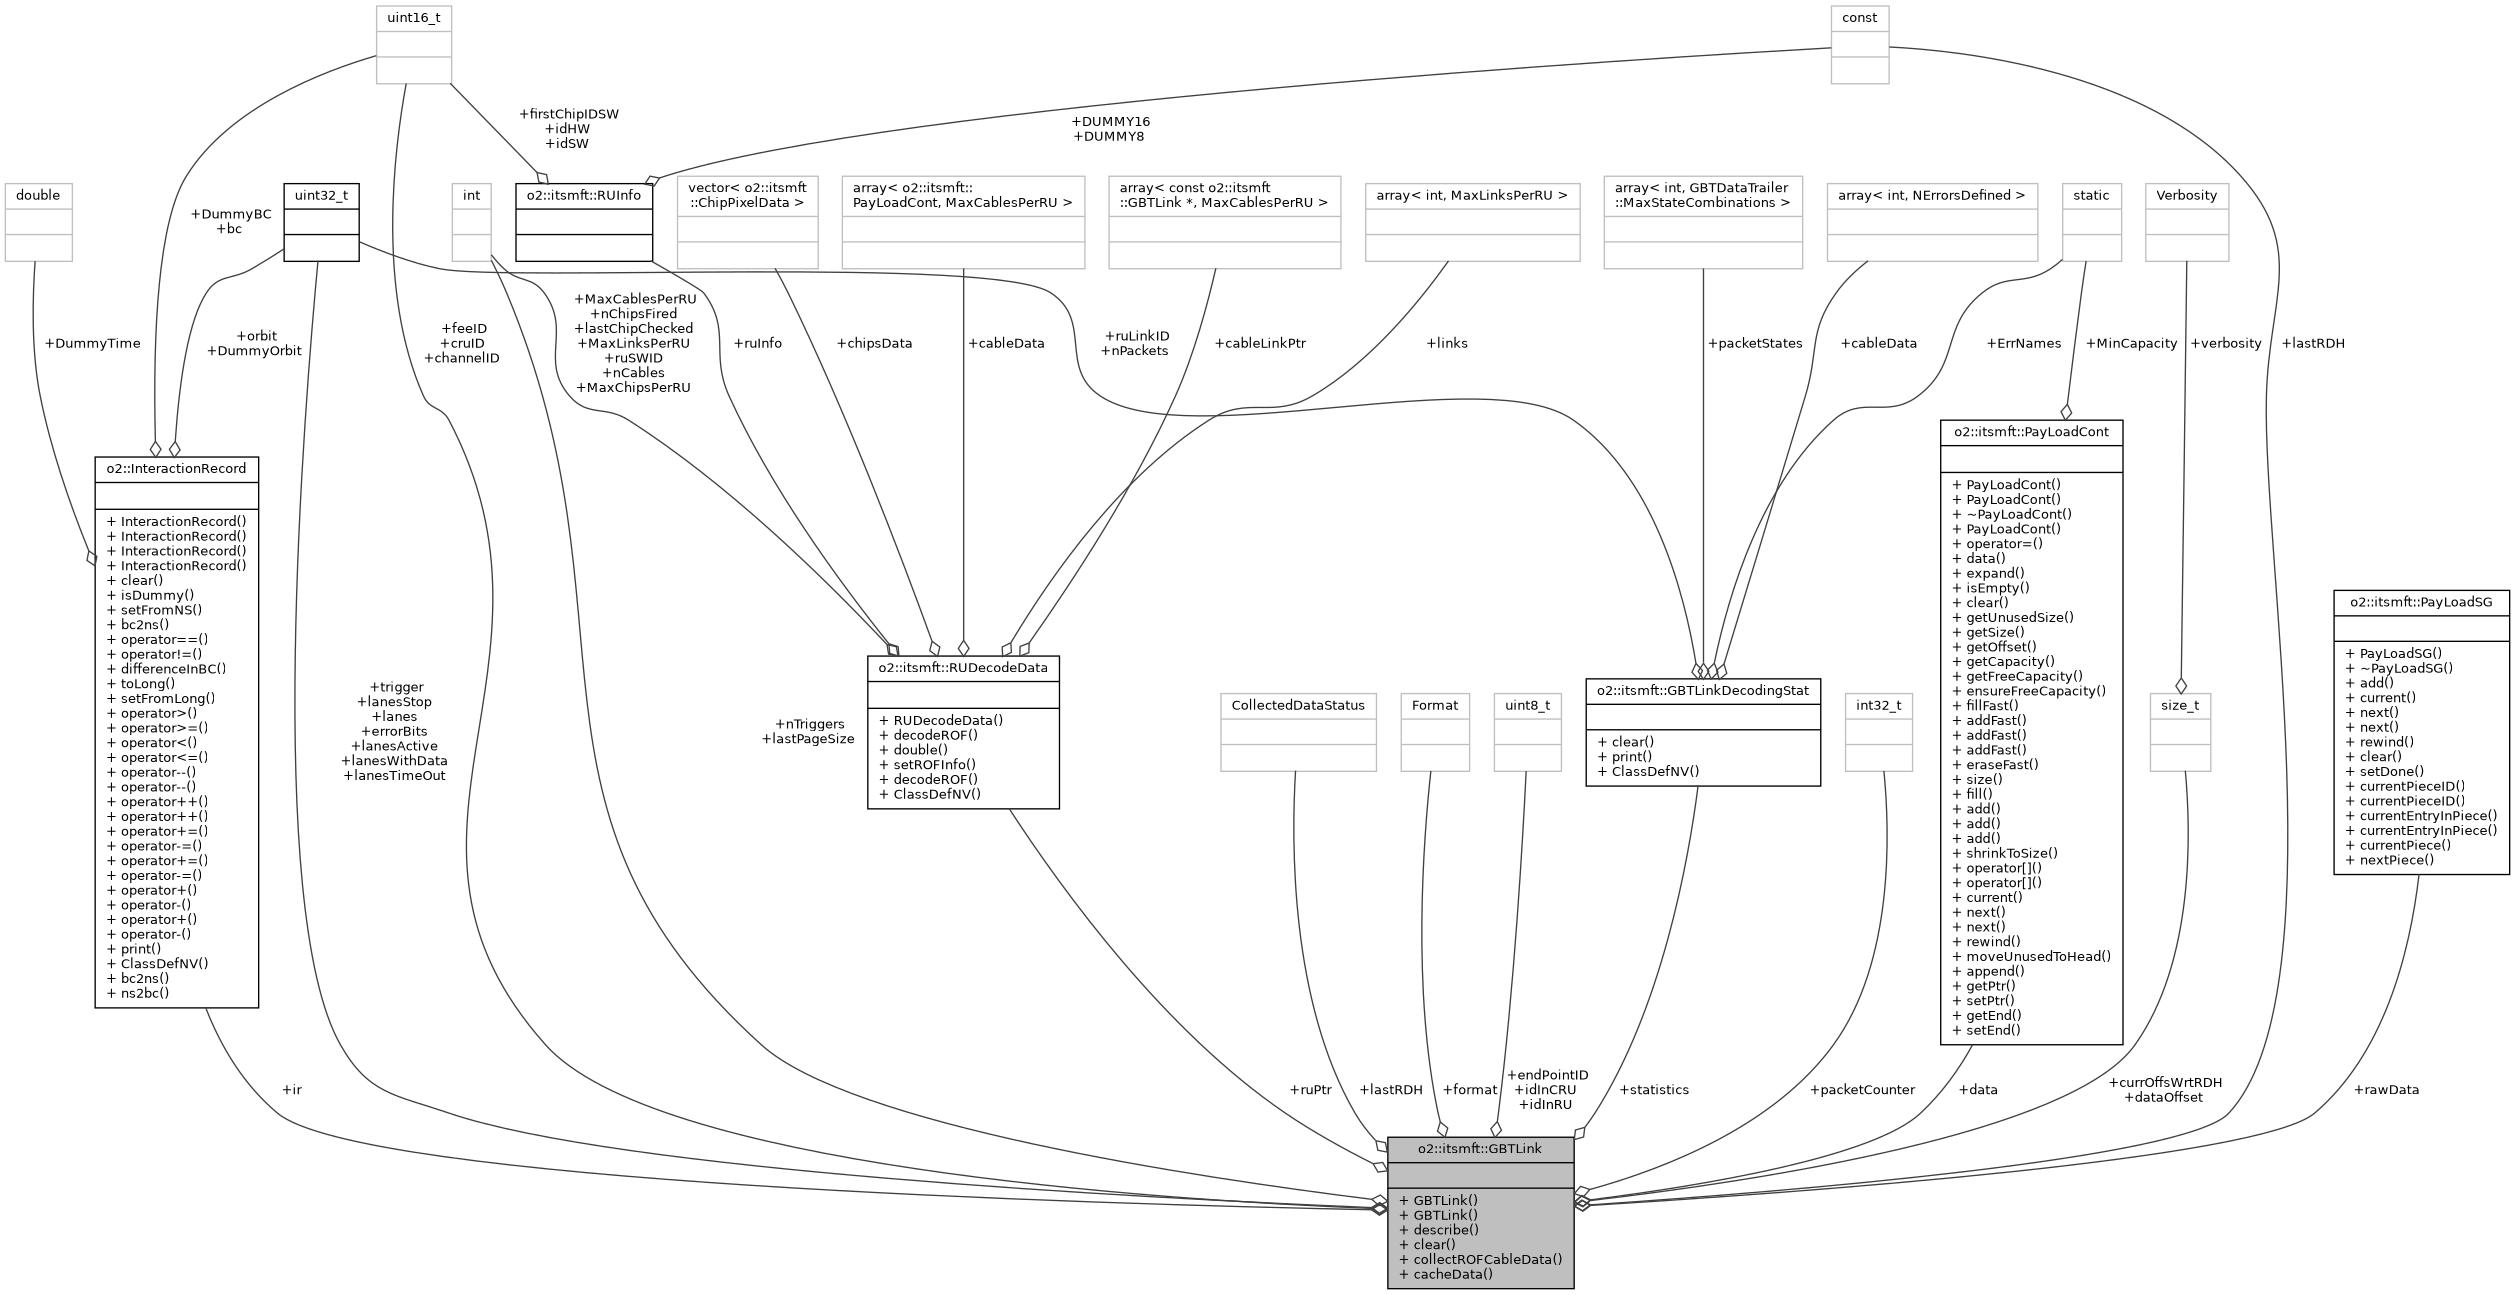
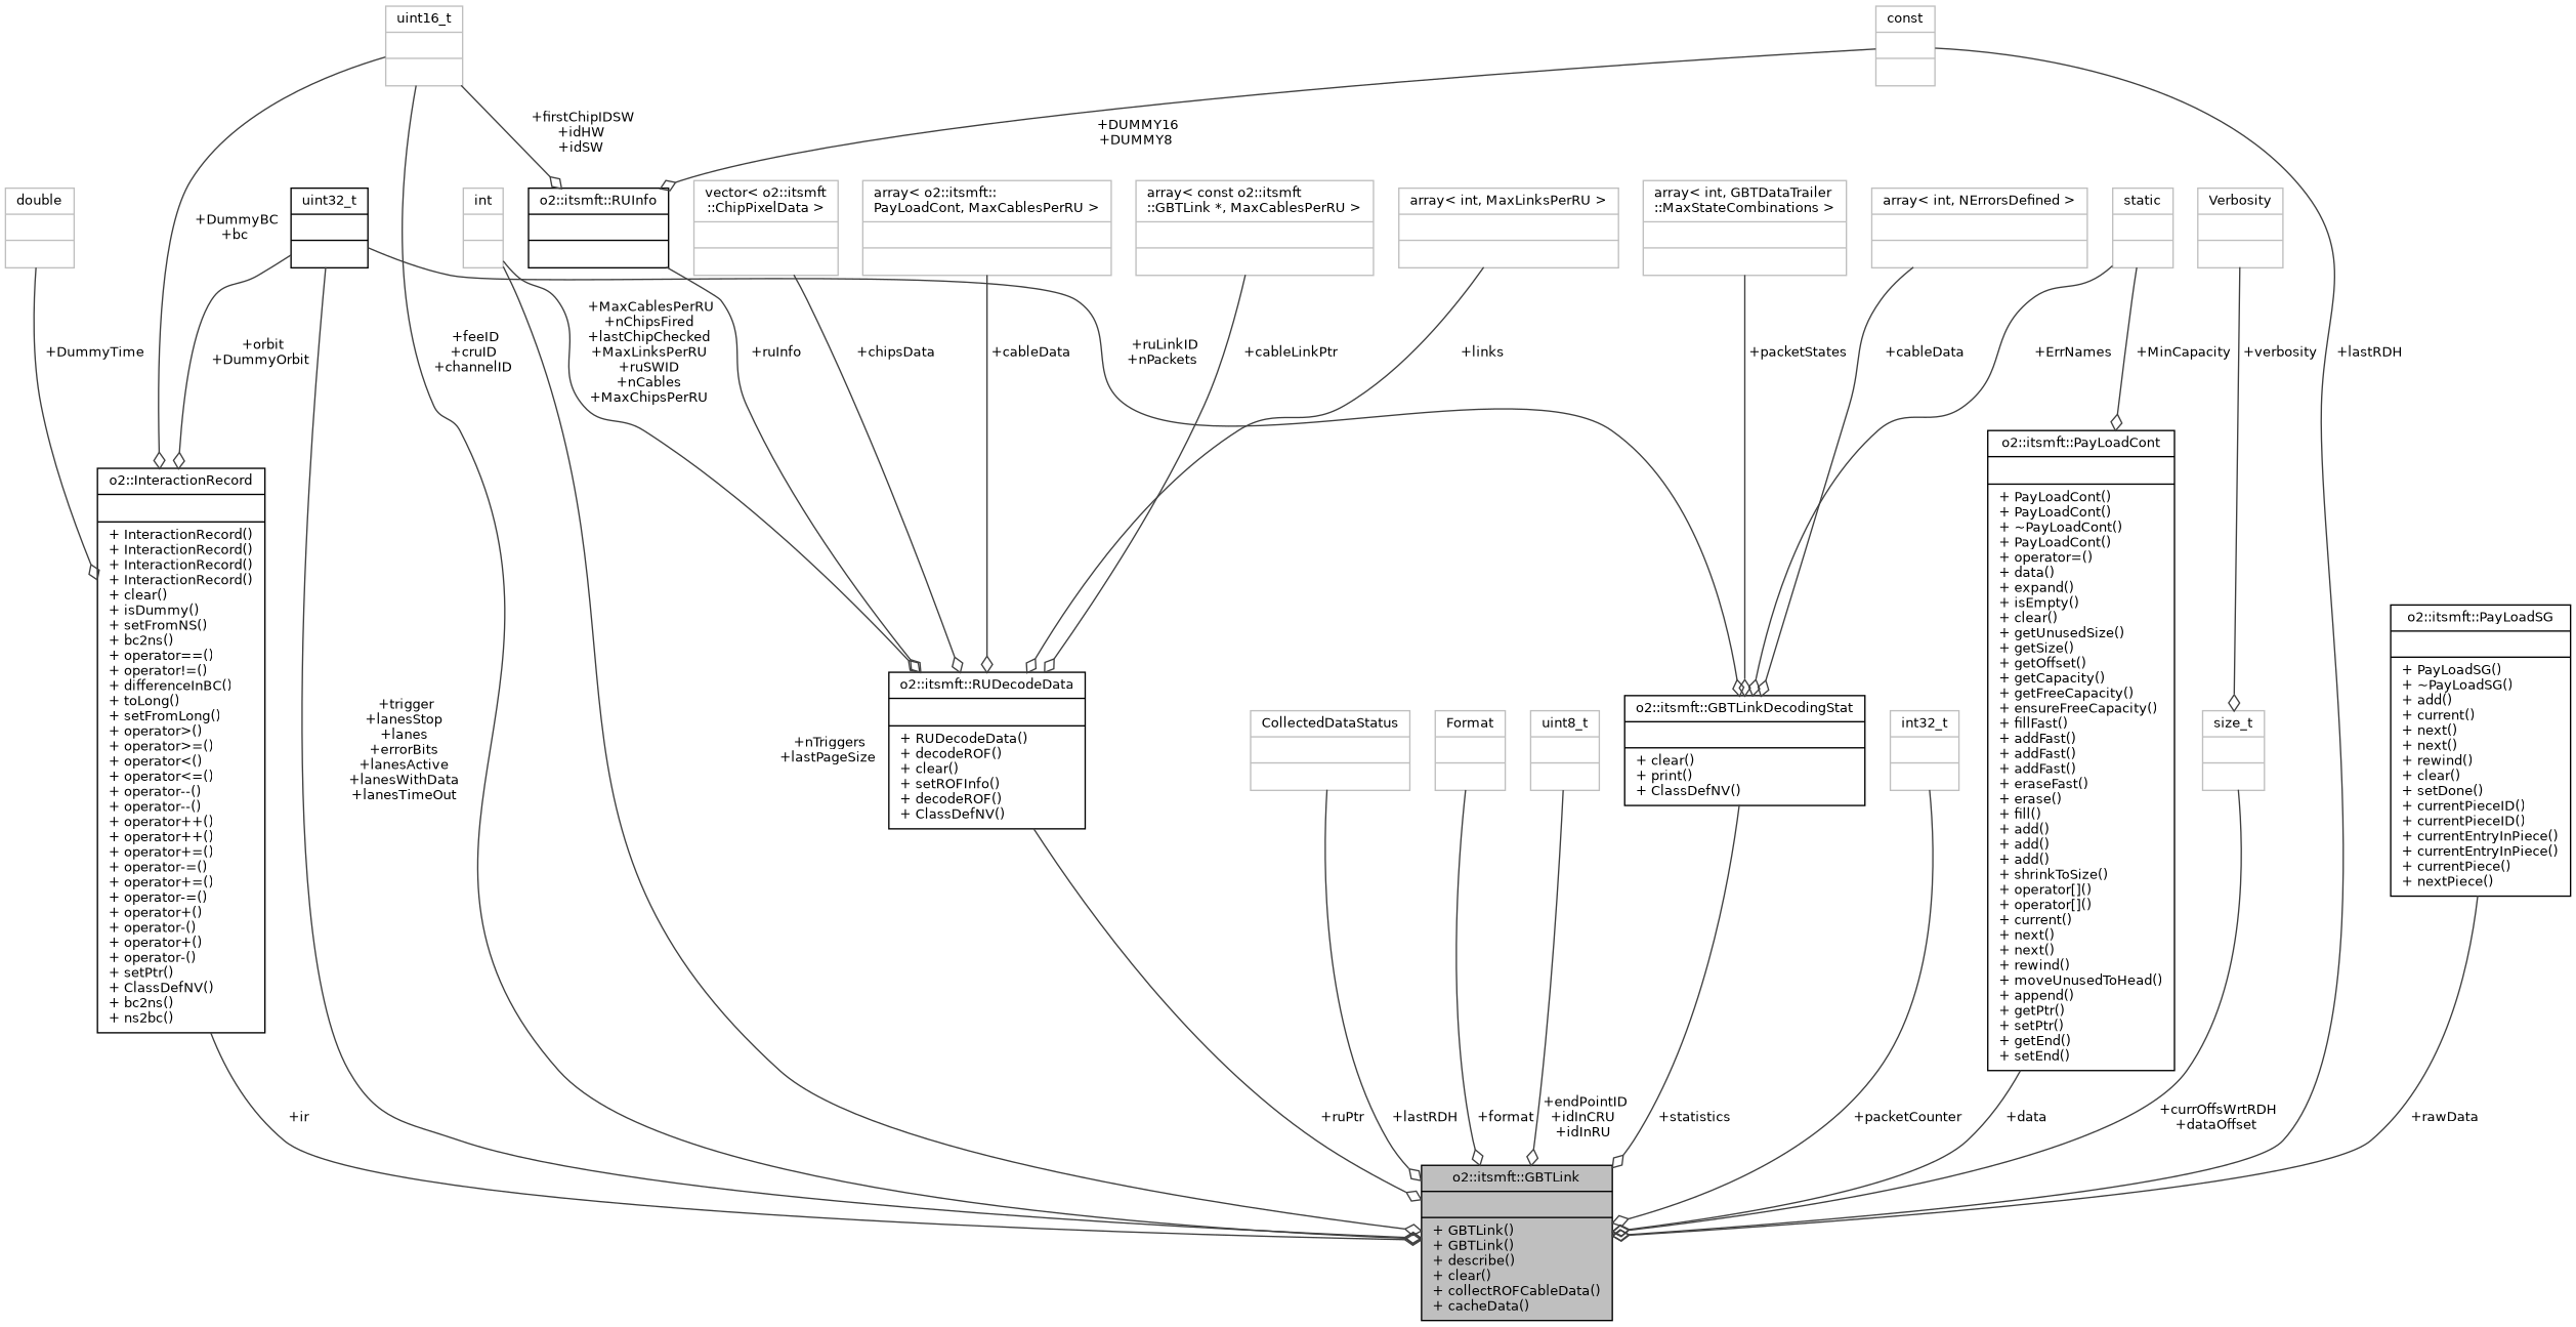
  digraph {
    node [color=grey75 fontname=Helvetica fontsize=10 shape=record]
    edge [arrowhead=odiamond color=grey25 fontname=Helvetica fontsize=10 labelfontname=Helvetica labelfontsize=10 style=solid]
    n1 [color=black fillcolor=grey75 fontcolor=black height=0.2 label="{o2::itsmft::GBTLink\n||+ GBTLink()\l+ GBTLink()\l+ describe()\l+ clear()\l+ collectROFCableData()\l+ cacheData()\l}" style=filled width=0.4]
-   n2 [color=black height=0.2 label="{o2::InteractionRecord\n||+ InteractionRecord()\l+ InteractionRecord()\l+ InteractionRecord()\l+ InteractionRecord()\l+ clear()\l+ isDummy()\l+ setFromNS()\l+ bc2ns()\l+ operator==()\l+ operator!=()\l+ differenceInBC()\l+ toLong()\l+ setFromLong()\l+ operator\>()\l+ operator\>=()\l+ operator\<()\l+ operator\<=()\l+ operator--()\l+ operator--()\l+ operator++()\l+ operator++()\l+ operator+=()\l+ operator-=()\l+ operator+=()\l+ operator-=()\l+ operator+()\l+ operator-()\l+ operator+()\l+ operator-()\l+ print()\l+ ClassDefNV()\l+ bc2ns()\l+ ns2bc()\l}" width=0.4]
+   n2 [color=black height=0.2 label="{o2::InteractionRecord\n||+ InteractionRecord()\l+ InteractionRecord()\l+ InteractionRecord()\l+ InteractionRecord()\l+ clear()\l+ isDummy()\l+ setFromNS()\l+ bc2ns()\l+ operator==()\l+ operator!=()\l+ differenceInBC()\l+ toLong()\l+ setFromLong()\l+ operator\>()\l+ operator\>=()\l+ operator\<()\l+ operator\<=()\l+ operator--()\l+ operator--()\l+ operator++()\l+ operator++()\l+ operator+=()\l+ operator-=()\l+ operator+=()\l+ operator-=()\l+ operator+()\l+ operator-()\l+ operator+()\l+ operator-()\l+ setPtr()\l+ ClassDefNV()\l+ bc2ns()\l+ ns2bc()\l}" width=0.4]
    n3 [height=0.2 label="{double\n||}" width=0.4]
    n4 [height=0.2 label="{uint16_t\n||}" width=0.4]
    n5 [color=black height=0.2 label="{o2::itsmft::RUInfo\n||}" width=0.4]
-   n6 [color=black height=0.2 label="{o2::itsmft::RUDecodeData\n||+ RUDecodeData()\l+ decodeROF()\l+ double()\l+ setROFInfo()\l+ decodeROF()\l+ ClassDefNV()\l}" width=0.4]
+   n6 [color=black height=0.2 label="{o2::itsmft::RUDecodeData\n||+ RUDecodeData()\l+ decodeROF()\l+ clear()\l+ setROFInfo()\l+ decodeROF()\l+ ClassDefNV()\l}" width=0.4]
    n7 [color=black height=0.2 label="{uint32_t\n||}" width=0.4]
    n8 [color=black height=0.2 label="{o2::itsmft::GBTLinkDecodingStat\n||+ clear()\l+ print()\l+ ClassDefNV()\l}" width=0.4]
    n9 [height=0.2 label="{CollectedDataStatus\n||}" width=0.4]
    n10 [height=0.2 label="{Format\n||}" width=0.4]
    n11 [height=0.2 label="{uint8_t\n||}" width=0.4]
    n12 [height=0.2 label="{Verbosity\n||}" width=0.4]
    n13 [height=0.2 label="{size_t\n||}" width=0.4]
    n14 [height=0.2 label="{int32_t\n||}" width=0.4]
    n15 [height=0.2 label="{int\n||}" width=0.4]
    n16 [height=0.2 label="{array\< int, GBTDataTrailer\l::MaxStateCombinations \>\n||}" width=0.4]
    n17 [height=0.2 label="{array\< int, NErrorsDefined \>\n||}" width=0.4]
    n18 [height=0.2 label="{static\n||}" width=0.4]
-   n19 [color=black height=0.2 label="{o2::itsmft::PayLoadCont\n||+ PayLoadCont()\l+ PayLoadCont()\l+ ~PayLoadCont()\l+ PayLoadCont()\l+ operator=()\l+ data()\l+ expand()\l+ isEmpty()\l+ clear()\l+ getUnusedSize()\l+ getSize()\l+ getOffset()\l+ getCapacity()\l+ getFreeCapacity()\l+ ensureFreeCapacity()\l+ fillFast()\l+ addFast()\l+ addFast()\l+ addFast()\l+ eraseFast()\l+ size()\l+ fill()\l+ add()\l+ add()\l+ add()\l+ shrinkToSize()\l+ operator[]()\l+ operator[]()\l+ current()\l+ next()\l+ next()\l+ rewind()\l+ moveUnusedToHead()\l+ append()\l+ getPtr()\l+ setPtr()\l+ getEnd()\l+ setEnd()\l}" width=0.4]
+   n19 [color=black height=0.2 label="{o2::itsmft::PayLoadCont\n||+ PayLoadCont()\l+ PayLoadCont()\l+ ~PayLoadCont()\l+ PayLoadCont()\l+ operator=()\l+ data()\l+ expand()\l+ isEmpty()\l+ clear()\l+ getUnusedSize()\l+ getSize()\l+ getOffset()\l+ getCapacity()\l+ getFreeCapacity()\l+ ensureFreeCapacity()\l+ fillFast()\l+ addFast()\l+ addFast()\l+ addFast()\l+ eraseFast()\l+ erase()\l+ fill()\l+ add()\l+ add()\l+ add()\l+ shrinkToSize()\l+ operator[]()\l+ operator[]()\l+ current()\l+ next()\l+ next()\l+ rewind()\l+ moveUnusedToHead()\l+ append()\l+ getPtr()\l+ setPtr()\l+ getEnd()\l+ setEnd()\l}" width=0.4]
    n20 [height=0.2 label="{const\n||}" width=0.4]
    n21 [color=black height=0.2 label="{o2::itsmft::PayLoadSG\n||+ PayLoadSG()\l+ ~PayLoadSG()\l+ add()\l+ current()\l+ next()\l+ next()\l+ rewind()\l+ clear()\l+ setDone()\l+ currentPieceID()\l+ currentPieceID()\l+ currentEntryInPiece()\l+ currentEntryInPiece()\l+ currentPiece()\l+ nextPiece()\l}" width=0.4]
    n22 [height=0.2 label="{vector\< o2::itsmft\l::ChipPixelData \>\n||}" width=0.4]
    n23 [height=0.2 label="{array\< o2::itsmft::\lPayLoadCont, MaxCablesPerRU \>\n||}" width=0.4]
    n24 [height=0.2 label="{array\< const o2::itsmft\l::GBTLink *, MaxCablesPerRU \>\n||}" width=0.4]
    n25 [height=0.2 label="{array\< int, MaxLinksPerRU \>\n||}" width=0.4]
    n2 -> n1 [label=" +ir"]
    n3 -> n2 [label=" +DummyTime"]
    n4 -> n1 [label=" +feeID\n+cruID\n+channelID"]
    n4 -> n2 [label=" +DummyBC\n+bc"]
    n4 -> n5 [label=" +firstChipIDSW\n+idHW\n+idSW"]
    n5 -> n6 [label=" +ruInfo"]
    n6 -> n1 [label=" +ruPtr"]
    n7 -> n1 [label=" +trigger\n+lanesStop\n+lanes\n+errorBits\n+lanesActive\n+lanesWithData\n+lanesTimeOut"]
    n7 -> n2 [label=" +orbit\n+DummyOrbit"]
    n7 -> n8 [label=" +ruLinkID\n+nPackets"]
    n8 -> n1 [label=" +statistics"]
    n9 -> n1 [label=" +lastRDH"]
    n10 -> n1 [label=" +format"]
    n11 -> n1 [label=" +endPointID\n+idInCRU\n+idInRU"]
    n12 -> n13 [label=" +verbosity"]
    n13 -> n1 [label=" +currOffsWrtRDH\n+dataOffset"]
    n14 -> n1 [label=" +packetCounter"]
    n15 -> n1 [label=" +nTriggers\n+lastPageSize"]
    n15 -> n6 [label=" +MaxCablesPerRU\n+nChipsFired\n+lastChipChecked\n+MaxLinksPerRU\n+ruSWID\n+nCables\n+MaxChipsPerRU"]
    n16 -> n8 [label=" +packetStates"]
    n17 -> n8 [label=" +cableData"]
    n18 -> n8 [label=" +ErrNames"]
    n18 -> n19 [label=" +MinCapacity"]
    n19 -> n1 [label=" +data"]
    n20 -> n1 [label=" +lastRDH"]
    n20 -> n5 [label=" +DUMMY16\n+DUMMY8"]
    n21 -> n1 [label=" +rawData"]
    n22 -> n6 [label=" +chipsData"]
    n23 -> n6 [label=" +cableData"]
    n24 -> n6 [label=" +cableLinkPtr"]
    n25 -> n6 [label=" +links"]
  }
